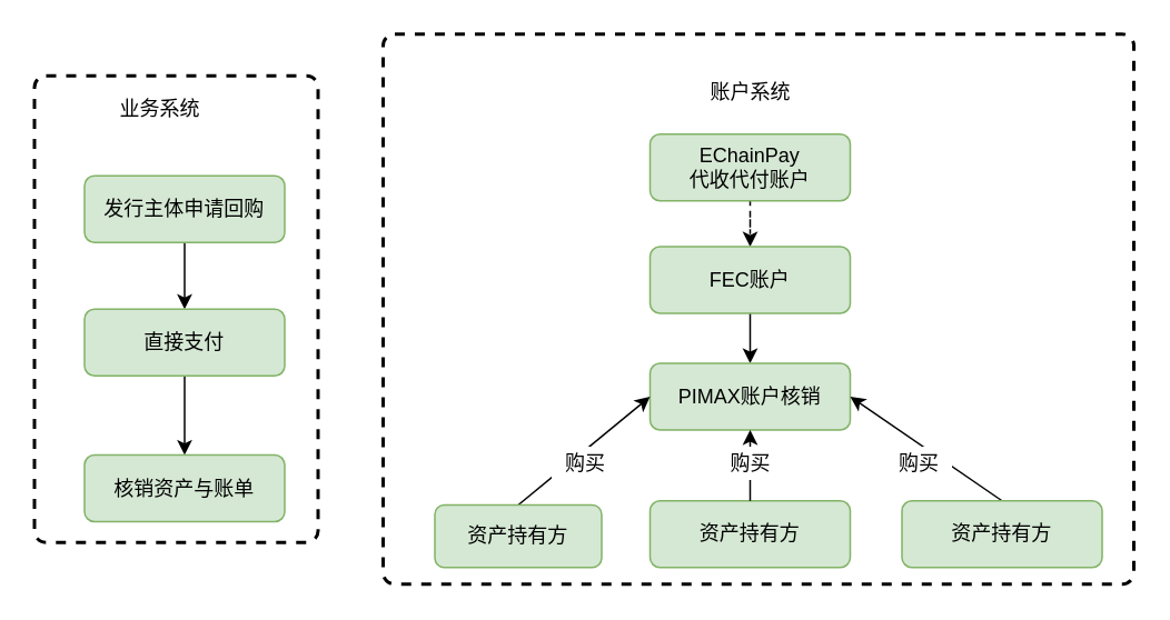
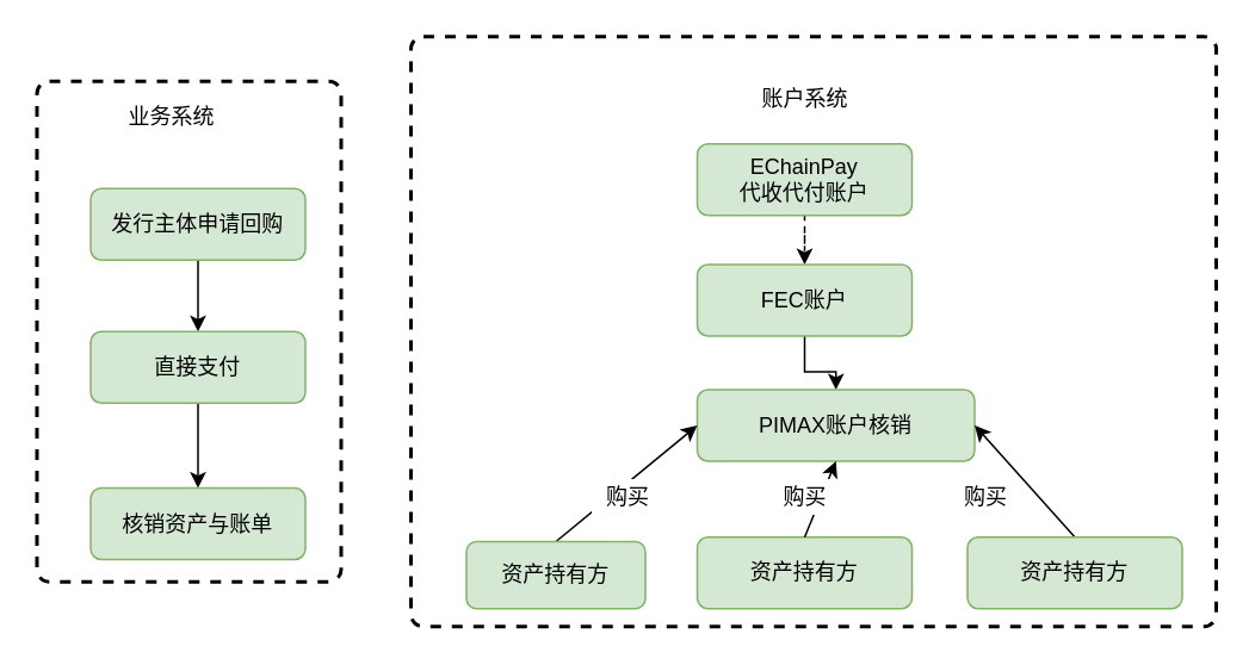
  <mxCell id="0" />
  <mxCell id="1" parent="0" />
  <mxCell id="2" value="" style="rounded=1;whiteSpace=wrap;html=1;absoluteArcSize=1;arcSize=14;strokeWidth=2;dashed=1;" vertex="1" parent="1"><mxGeometry x="229" y="20" width="450" height="330" as="geometry" /></mxCell>
  <mxCell id="3" value="账户系统" style="text;html=1;align=center;verticalAlign=middle;resizable=0;points=[];autosize=1;" vertex="1" parent="1"><mxGeometry x="419" y="45" width="60" height="20" as="geometry" /></mxCell>
  <mxCell id="4" value="" style="edgeStyle=orthogonalEdgeStyle;rounded=0;orthogonalLoop=1;jettySize=auto;html=1;dashed=1;" edge="1" parent="1" source="5" target="7"><mxGeometry relative="1" as="geometry" /></mxCell>
  <mxCell id="5" value="EChainPay&lt;br&gt;代收代付账户" style="rounded=1;whiteSpace=wrap;html=1;fontSize=12;glass=0;strokeWidth=1;shadow=0;fillColor=#d5e8d4;strokeColor=#82b366;" vertex="1" parent="1"><mxGeometry x="389" y="80" width="120" height="40" as="geometry" /></mxCell>
  <mxCell id="6" value="" style="edgeStyle=orthogonalEdgeStyle;rounded=0;orthogonalLoop=1;jettySize=auto;html=1;" edge="1" parent="1" source="7" target="8"><mxGeometry relative="1" as="geometry" /></mxCell>
  <mxCell id="7" value="FEC账户" style="rounded=1;whiteSpace=wrap;html=1;fontSize=12;glass=0;strokeWidth=1;shadow=0;fillColor=#d5e8d4;strokeColor=#82b366;" vertex="1" parent="1"><mxGeometry x="389" y="147.5" width="120" height="40" as="geometry" /></mxCell>
- <mxCell id="8" value="PIMAX账户核销" style="rounded=1;whiteSpace=wrap;html=1;fontSize=12;glass=0;strokeWidth=1;shadow=0;fillColor=#d5e8d4;strokeColor=#82b366;" vertex="1" parent="1"><mxGeometry x="389" y="217.5" width="120" height="40" as="geometry" /></mxCell>
+ <mxCell id="8" value="PIMAX账户核销" style="rounded=1;whiteSpace=wrap;html=1;fontSize=12;glass=0;strokeWidth=1;shadow=0;fillColor=#d5e8d4;strokeColor=#82b366;" vertex="1" parent="1"><mxGeometry x="389" y="217.5" width="155" height="40" as="geometry" /></mxCell>
  <mxCell id="9" value="" style="rounded=1;whiteSpace=wrap;html=1;absoluteArcSize=1;arcSize=14;strokeWidth=2;dashed=1;" vertex="1" parent="1"><mxGeometry x="20" y="45" width="170" height="280" as="geometry" /></mxCell>
  <mxCell id="10" value="业务系统" style="text;html=1;align=center;verticalAlign=middle;resizable=0;points=[];autosize=1;" vertex="1" parent="1"><mxGeometry x="65" y="55" width="60" height="20" as="geometry" /></mxCell>
  <mxCell id="11" value="" style="edgeStyle=orthogonalEdgeStyle;rounded=0;orthogonalLoop=1;jettySize=auto;html=1;" edge="1" parent="1" source="12" target="14"><mxGeometry relative="1" as="geometry" /></mxCell>
  <mxCell id="12" value="发行主体申请回购" style="rounded=1;whiteSpace=wrap;html=1;fontSize=12;glass=0;strokeWidth=1;shadow=0;fillColor=#d5e8d4;strokeColor=#82b366;" vertex="1" parent="1"><mxGeometry x="50" y="105" width="120" height="40" as="geometry" /></mxCell>
  <mxCell id="13" value="" style="edgeStyle=orthogonalEdgeStyle;rounded=0;orthogonalLoop=1;jettySize=auto;html=1;" edge="1" parent="1" source="14" target="15"><mxGeometry relative="1" as="geometry" /></mxCell>
  <mxCell id="14" value="直接支付" style="rounded=1;whiteSpace=wrap;html=1;fontSize=12;glass=0;strokeWidth=1;shadow=0;fillColor=#d5e8d4;strokeColor=#82b366;" vertex="1" parent="1"><mxGeometry x="50" y="185" width="120" height="40" as="geometry" /></mxCell>
  <mxCell id="15" value="核销资产与账单" style="rounded=1;whiteSpace=wrap;html=1;fontSize=12;glass=0;strokeWidth=1;shadow=0;fillColor=#d5e8d4;strokeColor=#82b366;" vertex="1" parent="1"><mxGeometry x="50" y="272.5" width="120" height="40" as="geometry" /></mxCell>
  <mxCell id="16" value="" style="edgeStyle=none;rounded=0;orthogonalLoop=1;jettySize=auto;html=1;entryX=0;entryY=0.5;entryDx=0;entryDy=0;exitX=0.5;exitY=0;exitDx=0;exitDy=0;" edge="1" parent="1" source="17" target="8"><mxGeometry relative="1" as="geometry"><mxPoint x="310" y="210" as="targetPoint" /><Array as="points" /></mxGeometry></mxCell>
  <mxCell id="17" value="资产持有方" style="rounded=1;whiteSpace=wrap;html=1;fontSize=12;glass=0;strokeWidth=1;shadow=0;fillColor=#d5e8d4;strokeColor=#82b366;" vertex="1" parent="1"><mxGeometry x="260" y="302.5" width="100" height="37.5" as="geometry" /></mxCell>
  <mxCell id="18" value="资产持有方" style="rounded=1;whiteSpace=wrap;html=1;fontSize=12;glass=0;strokeWidth=1;shadow=0;fillColor=#d5e8d4;strokeColor=#82b366;" vertex="1" parent="1"><mxGeometry x="389" y="300" width="120" height="40" as="geometry" /></mxCell>
  <mxCell id="19" value="" style="edgeStyle=none;rounded=0;orthogonalLoop=1;jettySize=auto;html=1;entryX=1;entryY=0.5;entryDx=0;entryDy=0;exitX=0.5;exitY=0;exitDx=0;exitDy=0;" edge="1" parent="1" source="20" target="8"><mxGeometry relative="1" as="geometry"><mxPoint x="600" y="207.5" as="targetPoint" /></mxGeometry></mxCell>
  <mxCell id="20" value="资产持有方" style="rounded=1;whiteSpace=wrap;html=1;fontSize=12;glass=0;strokeWidth=1;shadow=0;fillColor=#d5e8d4;strokeColor=#82b366;" vertex="1" parent="1"><mxGeometry x="540" y="300" width="120" height="40" as="geometry" /></mxCell>
  <mxCell id="21" style="edgeStyle=none;rounded=0;orthogonalLoop=1;jettySize=auto;html=1;exitX=0.5;exitY=1;exitDx=0;exitDy=0;" edge="1" parent="1" source="18" target="18"><mxGeometry relative="1" as="geometry" /></mxCell>
  <mxCell id="22" style="edgeStyle=none;rounded=0;orthogonalLoop=1;jettySize=auto;html=1;exitX=0.5;exitY=0;exitDx=0;exitDy=0;entryX=0.5;entryY=1;entryDx=0;entryDy=0;" edge="1" parent="1" source="18" target="8"><mxGeometry relative="1" as="geometry"><Array as="points" /></mxGeometry></mxCell>
  <mxCell id="23" value="购买" style="text;html=1;align=center;verticalAlign=middle;resizable=0;points=[];autosize=1;fillColor=#ffffff;" vertex="1" parent="1"><mxGeometry x="330" y="267.5" width="40" height="20" as="geometry" /></mxCell>
  <mxCell id="24" value="购买" style="text;html=1;align=center;verticalAlign=middle;resizable=0;points=[];autosize=1;fillColor=#ffffff;" vertex="1" parent="1"><mxGeometry x="429" y="267.5" width="40" height="20" as="geometry" /></mxCell>
  <mxCell id="25" value="购买" style="text;html=1;align=center;verticalAlign=middle;resizable=0;points=[];autosize=1;fillColor=#ffffff;" vertex="1" parent="1"><mxGeometry x="530" y="267.5" width="40" height="20" as="geometry" /></mxCell>
